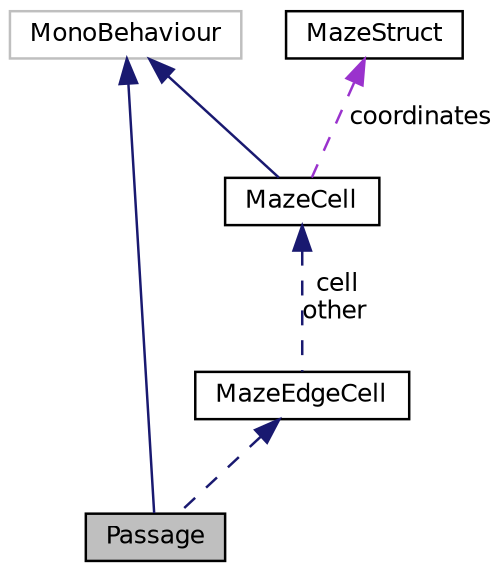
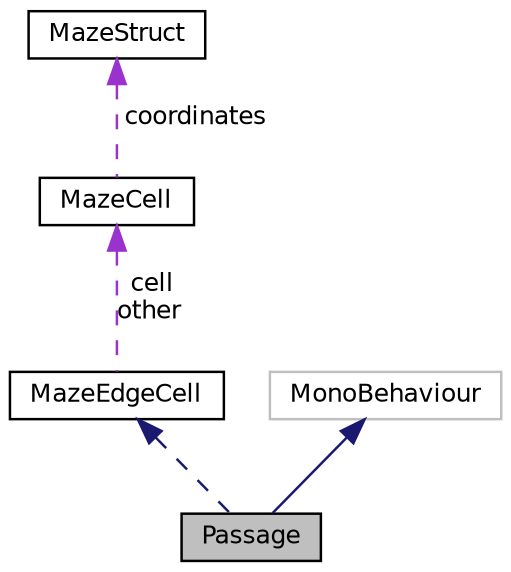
  digraph {
    node [color=black fillcolor=white fontname=Helvetica fontsize=10 shape=record style=filled]
    edge [color=midnightblue dir=back fontname=Helvetica fontsize=10 labelfontname=Helvetica labelfontsize=10 style=dashed]
    n1 [fillcolor=grey75 fontcolor=black height=0.2 label=Passage width=0.4]
    n2 [height=0.2 label=MazeEdgeCell width=0.4]
    n3 [color=grey75 height=0.2 label=MonoBehaviour width=0.4]
    n4 [height=0.2 label=MazeCell width=0.4]
    n5 [height=0.2 label=MazeStruct width=0.4]
    n2 -> n1
    n3 -> n1 [style=solid]
-   n3 -> n4 [style=solid]
-   n4 -> n2 [label=" cell\nother"]
+   n4 -> n2 [color=darkorchid3 label=" cell\nother"]
    n5 -> n4 [color=darkorchid3 label=" coordinates"]
  }
